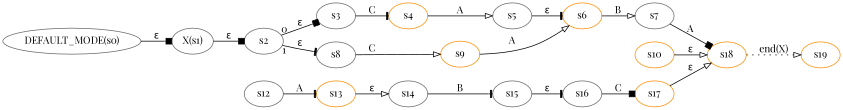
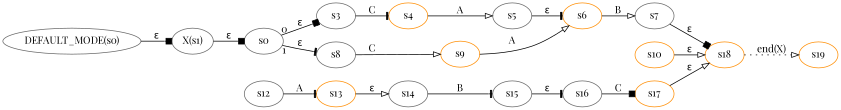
  digraph {
    fontname="Playfair Display"
    rankdir=LR
    node [color=gray40 fontname="Playfair Display"]
    edge [arrowhead=onormal fontname="Playfair Display"]
    "DEFAULT_MODE(s0)"
    "X(s1)"
-   s2
+   s2 [label=s0]
    s3
    s8
    s4 [color=darkorange]
    s9 [color=darkorange]
    s5
    s6 [color=darkorange]
    s7
    s18 [color=darkorange]
    s19 [color=darkorange]
    s10 [color=darkorange]
    s13 [color=darkorange]
    s12
    s14
    s15
    s16
    s17 [color=darkorange]
    "DEFAULT_MODE(s0)" -> "X(s1)" [arrowhead=box label="ε"]
    "X(s1)" -> s2 [arrowhead=box label="ε"]
    s2 -> s3 [arrowhead=box label="ε" taillabel=0]
    s2 -> s8 [arrowhead=tee label="ε" taillabel=1]
    s3 -> s4 [arrowhead=tee label=C]
    s8 -> s9 [label=C]
    s4 -> s5 [label=A]
    s9 -> s6 [label=A]
    s5 -> s6 [arrowhead=tee label="ε"]
    s6 -> s7 [label=B]
-   s7 -> s18 [arrowhead=box label=A]
+   s7 -> s18 [arrowhead=box label="ε"]
    s18 -> s19 [label="end(X)" style=dotted]
    s10 -> s18 [label="ε"]
    s13 -> s14 [label="ε"]
    s12 -> s13 [arrowhead=tee label=A]
    s14 -> s15 [arrowhead=tee label=B]
    s15 -> s16 [arrowhead=tee label="ε"]
    s16 -> s17 [arrowhead=box label=C]
    s17 -> s18 [label="ε"]
  }
